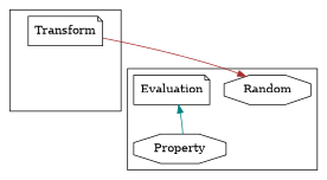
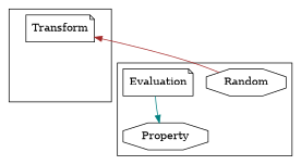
  digraph {
    node [shape=note]
    n1 [label=Transform]
    n2 [label=Evaluation style=invis shape=""]
    n3 [label=Random shape=octagon]
    Evaluation
    n5 [label=Property shape=octagon]
    subgraph cluster_1 {
      n1
      n2
    }
    subgraph cluster_2 {
      n3
      Evaluation
      n5
    }
    n1 -> n2 [style=invis]
    n2 -> n5 [style=invis]
-   n1 -> n3 [color=brown constraint=false]
-   n5 -> Evaluation [color=teal]
+   n3 -> n1 [color=brown constraint=false]
+   Evaluation -> n5 [color=teal]
  }
